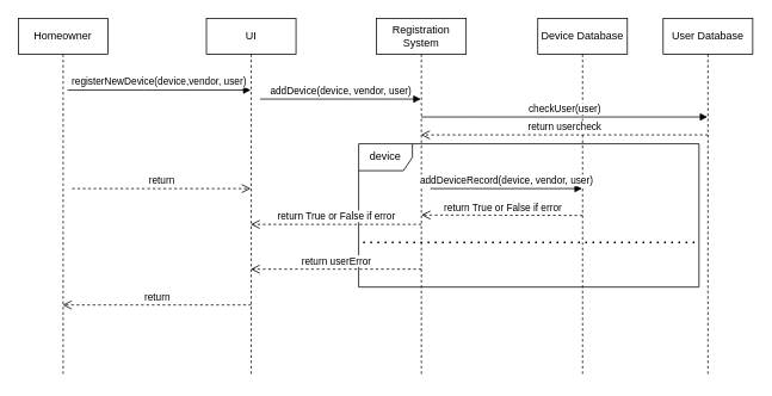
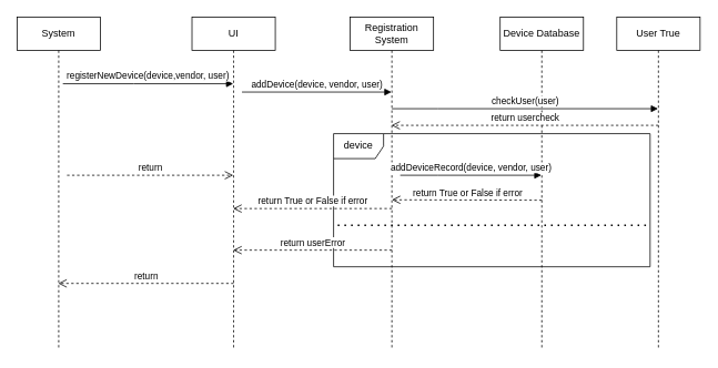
  <mxCell id="0" />
  <mxCell id="1" parent="0" />
- <mxCell id="2" value="Homeowner" style="shape=umlLifeline;perimeter=lifelinePerimeter;whiteSpace=wrap;html=1;container=0;dropTarget=0;collapsible=0;recursiveResize=0;outlineConnect=0;portConstraint=eastwest;newEdgeStyle={&quot;edgeStyle&quot;:&quot;elbowEdgeStyle&quot;,&quot;elbow&quot;:&quot;vertical&quot;,&quot;curved&quot;:0,&quot;rounded&quot;:0};" parent="1" vertex="1"><mxGeometry x="20" y="20" width="100" height="400" as="geometry" /></mxCell>
+ <mxCell id="2" value="System" style="shape=umlLifeline;perimeter=lifelinePerimeter;whiteSpace=wrap;html=1;container=0;dropTarget=0;collapsible=0;recursiveResize=0;outlineConnect=0;portConstraint=eastwest;newEdgeStyle={&quot;edgeStyle&quot;:&quot;elbowEdgeStyle&quot;,&quot;elbow&quot;:&quot;vertical&quot;,&quot;curved&quot;:0,&quot;rounded&quot;:0};" parent="1" vertex="1"><mxGeometry x="20" y="20" width="100" height="400" as="geometry" /></mxCell>
  <mxCell id="3" value="UI" style="shape=umlLifeline;perimeter=lifelinePerimeter;whiteSpace=wrap;html=1;container=0;dropTarget=0;collapsible=0;recursiveResize=0;outlineConnect=0;portConstraint=eastwest;newEdgeStyle={&quot;edgeStyle&quot;:&quot;elbowEdgeStyle&quot;,&quot;elbow&quot;:&quot;vertical&quot;,&quot;curved&quot;:0,&quot;rounded&quot;:0};" parent="1" vertex="1"><mxGeometry x="230" y="20" width="100" height="400" as="geometry" /></mxCell>
  <mxCell id="4" value="registerNewDevice(device,vendor, user)" style="html=1;verticalAlign=bottom;endArrow=block;edgeStyle=elbowEdgeStyle;elbow=vertical;curved=0;rounded=0;" parent="1" target="3" edge="1"><mxGeometry relative="1" as="geometry"><mxPoint x="75" y="100" as="sourcePoint" /><Array as="points"><mxPoint x="160" y="100" /></Array><mxPoint x="245" y="100" as="targetPoint" /></mxGeometry></mxCell>
  <mxCell id="5" value="return" style="html=1;verticalAlign=bottom;endArrow=open;dashed=1;endSize=8;edgeStyle=elbowEdgeStyle;elbow=vertical;curved=0;rounded=0;" parent="1" target="2" edge="1"><mxGeometry relative="1" as="geometry"><mxPoint x="110" y="340" as="targetPoint" /><Array as="points"><mxPoint x="205" y="340" /></Array><mxPoint x="280" y="340" as="sourcePoint" /></mxGeometry></mxCell>
  <mxCell id="6" value="return" style="html=1;verticalAlign=bottom;endArrow=open;dashed=1;endSize=8;edgeStyle=elbowEdgeStyle;elbow=vertical;curved=0;rounded=0;" parent="1" target="3" edge="1"><mxGeometry relative="1" as="geometry"><mxPoint x="245" y="210" as="targetPoint" /><Array as="points"><mxPoint x="160" y="210" /></Array><mxPoint x="80" y="210" as="sourcePoint" /></mxGeometry></mxCell>
  <mxCell id="7" value="Registration System" style="shape=umlLifeline;perimeter=lifelinePerimeter;whiteSpace=wrap;html=1;container=0;dropTarget=0;collapsible=0;recursiveResize=0;outlineConnect=0;portConstraint=eastwest;newEdgeStyle={&quot;edgeStyle&quot;:&quot;elbowEdgeStyle&quot;,&quot;elbow&quot;:&quot;vertical&quot;,&quot;curved&quot;:0,&quot;rounded&quot;:0};" vertex="1" parent="1"><mxGeometry x="420" y="20" width="100" height="400" as="geometry" /></mxCell>
  <mxCell id="8" value="Device Database" style="shape=umlLifeline;perimeter=lifelinePerimeter;whiteSpace=wrap;html=1;container=0;dropTarget=0;collapsible=0;recursiveResize=0;outlineConnect=0;portConstraint=eastwest;newEdgeStyle={&quot;edgeStyle&quot;:&quot;elbowEdgeStyle&quot;,&quot;elbow&quot;:&quot;vertical&quot;,&quot;curved&quot;:0,&quot;rounded&quot;:0};" vertex="1" parent="1"><mxGeometry x="600" y="20" width="100" height="400" as="geometry" /></mxCell>
  <mxCell id="9" value="addDevice(device, vendor, user)" style="html=1;verticalAlign=bottom;endArrow=block;edgeStyle=elbowEdgeStyle;elbow=vertical;curved=0;rounded=0;" edge="1" parent="1" target="7"><mxGeometry relative="1" as="geometry"><mxPoint x="290" y="110" as="sourcePoint" /><Array as="points"><mxPoint x="430" y="110" /><mxPoint x="345" y="130" /></Array><mxPoint x="430" y="130" as="targetPoint" /></mxGeometry></mxCell>
- <mxCell id="10" value="User Database" style="shape=umlLifeline;perimeter=lifelinePerimeter;whiteSpace=wrap;html=1;container=0;dropTarget=0;collapsible=0;recursiveResize=0;outlineConnect=0;portConstraint=eastwest;newEdgeStyle={&quot;edgeStyle&quot;:&quot;elbowEdgeStyle&quot;,&quot;elbow&quot;:&quot;vertical&quot;,&quot;curved&quot;:0,&quot;rounded&quot;:0};" vertex="1" parent="1"><mxGeometry x="740" y="20" width="100" height="400" as="geometry" /></mxCell>
+ <mxCell id="10" value="User True" style="shape=umlLifeline;perimeter=lifelinePerimeter;whiteSpace=wrap;html=1;container=0;dropTarget=0;collapsible=0;recursiveResize=0;outlineConnect=0;portConstraint=eastwest;newEdgeStyle={&quot;edgeStyle&quot;:&quot;elbowEdgeStyle&quot;,&quot;elbow&quot;:&quot;vertical&quot;,&quot;curved&quot;:0,&quot;rounded&quot;:0};" vertex="1" parent="1"><mxGeometry x="740" y="20" width="100" height="400" as="geometry" /></mxCell>
  <mxCell id="11" value="addDeviceRecord(device, vendor, user)" style="html=1;verticalAlign=bottom;endArrow=block;edgeStyle=elbowEdgeStyle;elbow=vertical;curved=0;rounded=0;" edge="1" parent="1"><mxGeometry relative="1" as="geometry"><mxPoint x="480" y="210" as="sourcePoint" /><Array as="points"><mxPoint x="525" y="210" /></Array><mxPoint x="649.5" y="210" as="targetPoint" /></mxGeometry></mxCell>
  <mxCell id="12" value="checkUser(user)" style="html=1;verticalAlign=bottom;endArrow=block;edgeStyle=elbowEdgeStyle;elbow=vertical;curved=0;rounded=0;" edge="1" parent="1" target="10"><mxGeometry relative="1" as="geometry"><mxPoint x="470" y="130" as="sourcePoint" /><Array as="points"><mxPoint x="525" y="130" /></Array><mxPoint x="650" y="130" as="targetPoint" /></mxGeometry></mxCell>
  <mxCell id="13" value="return usercheck" style="html=1;verticalAlign=bottom;endArrow=open;dashed=1;endSize=8;edgeStyle=elbowEdgeStyle;elbow=vertical;curved=0;rounded=0;" edge="1" parent="1" target="7"><mxGeometry relative="1" as="geometry"><mxPoint x="620" y="150" as="targetPoint" /><Array as="points"><mxPoint x="715" y="150" /></Array><mxPoint x="790" y="150" as="sourcePoint" /></mxGeometry></mxCell>
  <mxCell id="14" value="return True or False if error" style="html=1;verticalAlign=bottom;endArrow=open;dashed=1;endSize=8;edgeStyle=elbowEdgeStyle;elbow=vertical;curved=0;rounded=0;exitX=0.5;exitY=0.55;exitDx=0;exitDy=0;exitPerimeter=0;" edge="1" parent="1" source="8"><mxGeometry relative="1" as="geometry"><mxPoint x="470" y="239.5" as="targetPoint" /><Array as="points"><mxPoint x="565" y="239.5" /></Array><mxPoint x="640" y="239.5" as="sourcePoint" /></mxGeometry></mxCell>
  <mxCell id="15" value="device" style="shape=umlFrame;whiteSpace=wrap;html=1;pointerEvents=0;" vertex="1" parent="1"><mxGeometry x="400" y="160" width="380" height="160" as="geometry" /></mxCell>
  <mxCell id="16" value="" style="endArrow=none;dashed=1;html=1;dashPattern=1 3;strokeWidth=2;rounded=0;exitX=1;exitY=0.438;exitDx=0;exitDy=0;exitPerimeter=0;" edge="1" parent="1"><mxGeometry width="50" height="50" relative="1" as="geometry"><mxPoint x="775" y="270.08" as="sourcePoint" /><mxPoint x="400" y="270" as="targetPoint" /></mxGeometry></mxCell>
  <mxCell id="17" value="return userError" style="html=1;verticalAlign=bottom;endArrow=open;dashed=1;endSize=8;edgeStyle=elbowEdgeStyle;elbow=vertical;curved=0;rounded=0;" edge="1" parent="1" target="3"><mxGeometry relative="1" as="geometry"><mxPoint x="300" y="300" as="targetPoint" /><Array as="points"><mxPoint x="395" y="300" /></Array><mxPoint x="470" y="300" as="sourcePoint" /></mxGeometry></mxCell>
  <mxCell id="18" value="return True or False if error" style="html=1;verticalAlign=bottom;endArrow=open;dashed=1;endSize=8;edgeStyle=elbowEdgeStyle;elbow=vertical;curved=0;rounded=0;" edge="1" parent="1" target="3"><mxGeometry relative="1" as="geometry"><mxPoint x="300" y="250" as="targetPoint" /><Array as="points"><mxPoint x="395" y="250" /></Array><mxPoint x="470" y="250" as="sourcePoint" /></mxGeometry></mxCell>
